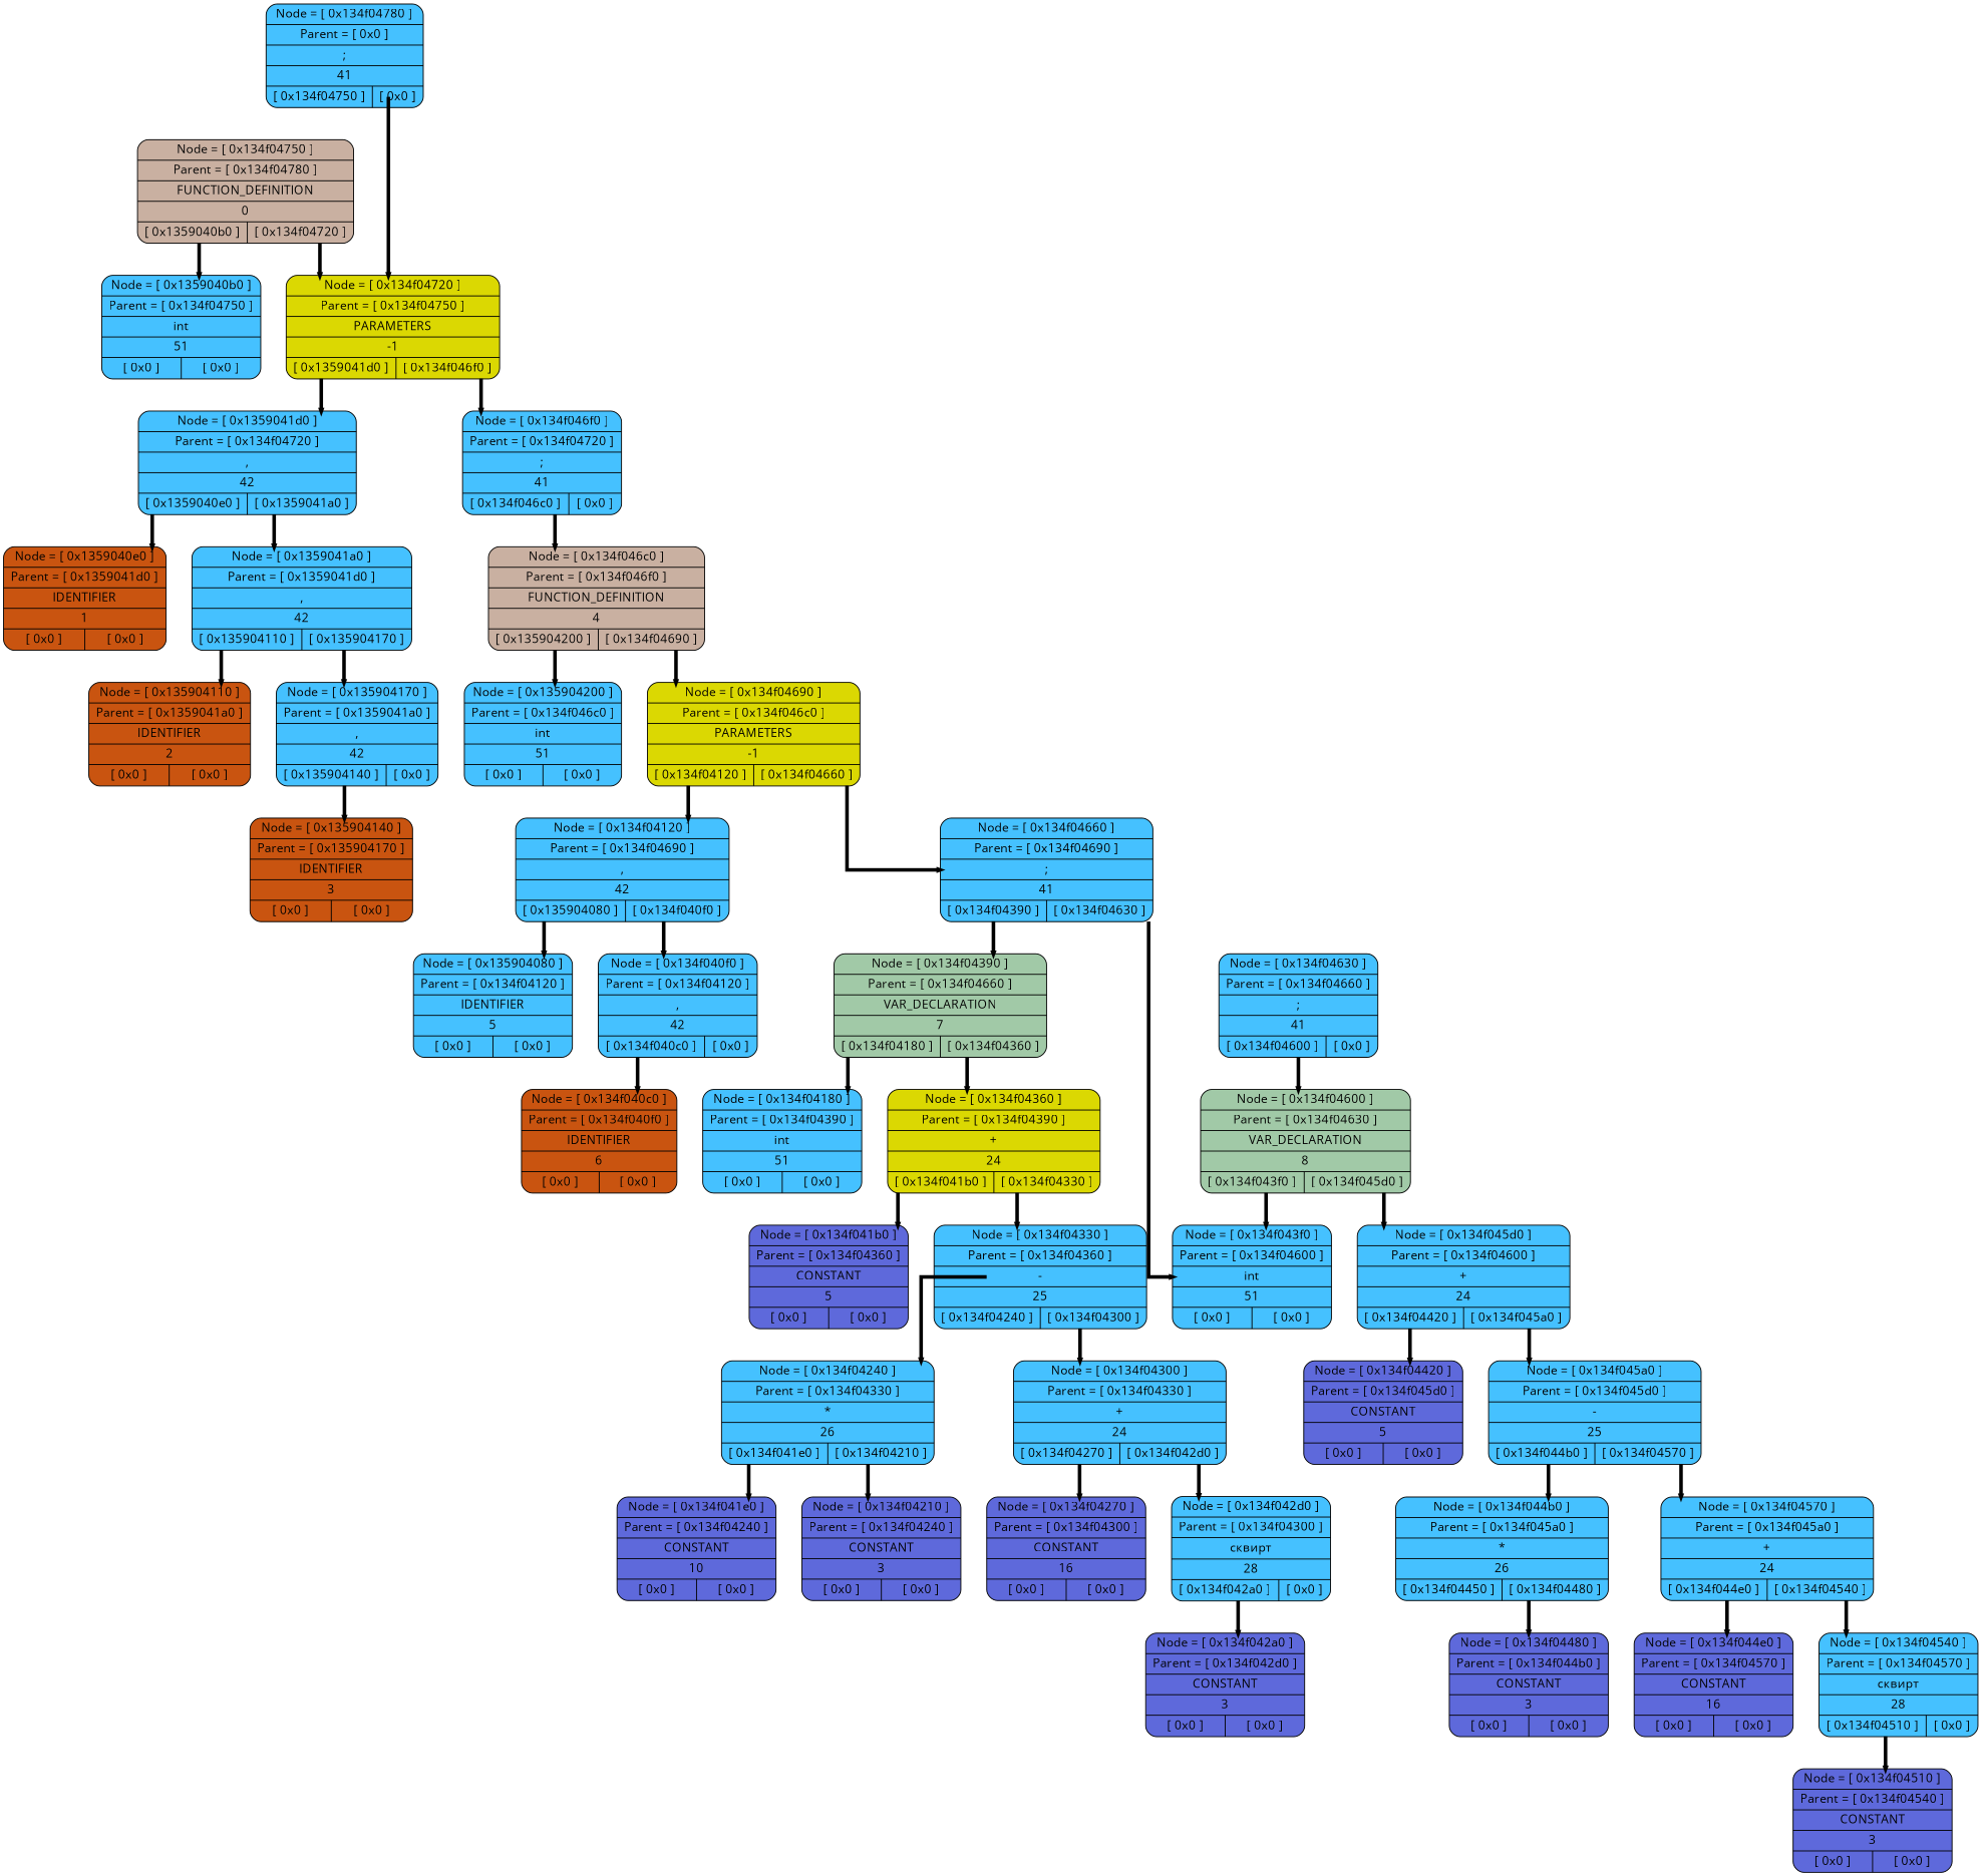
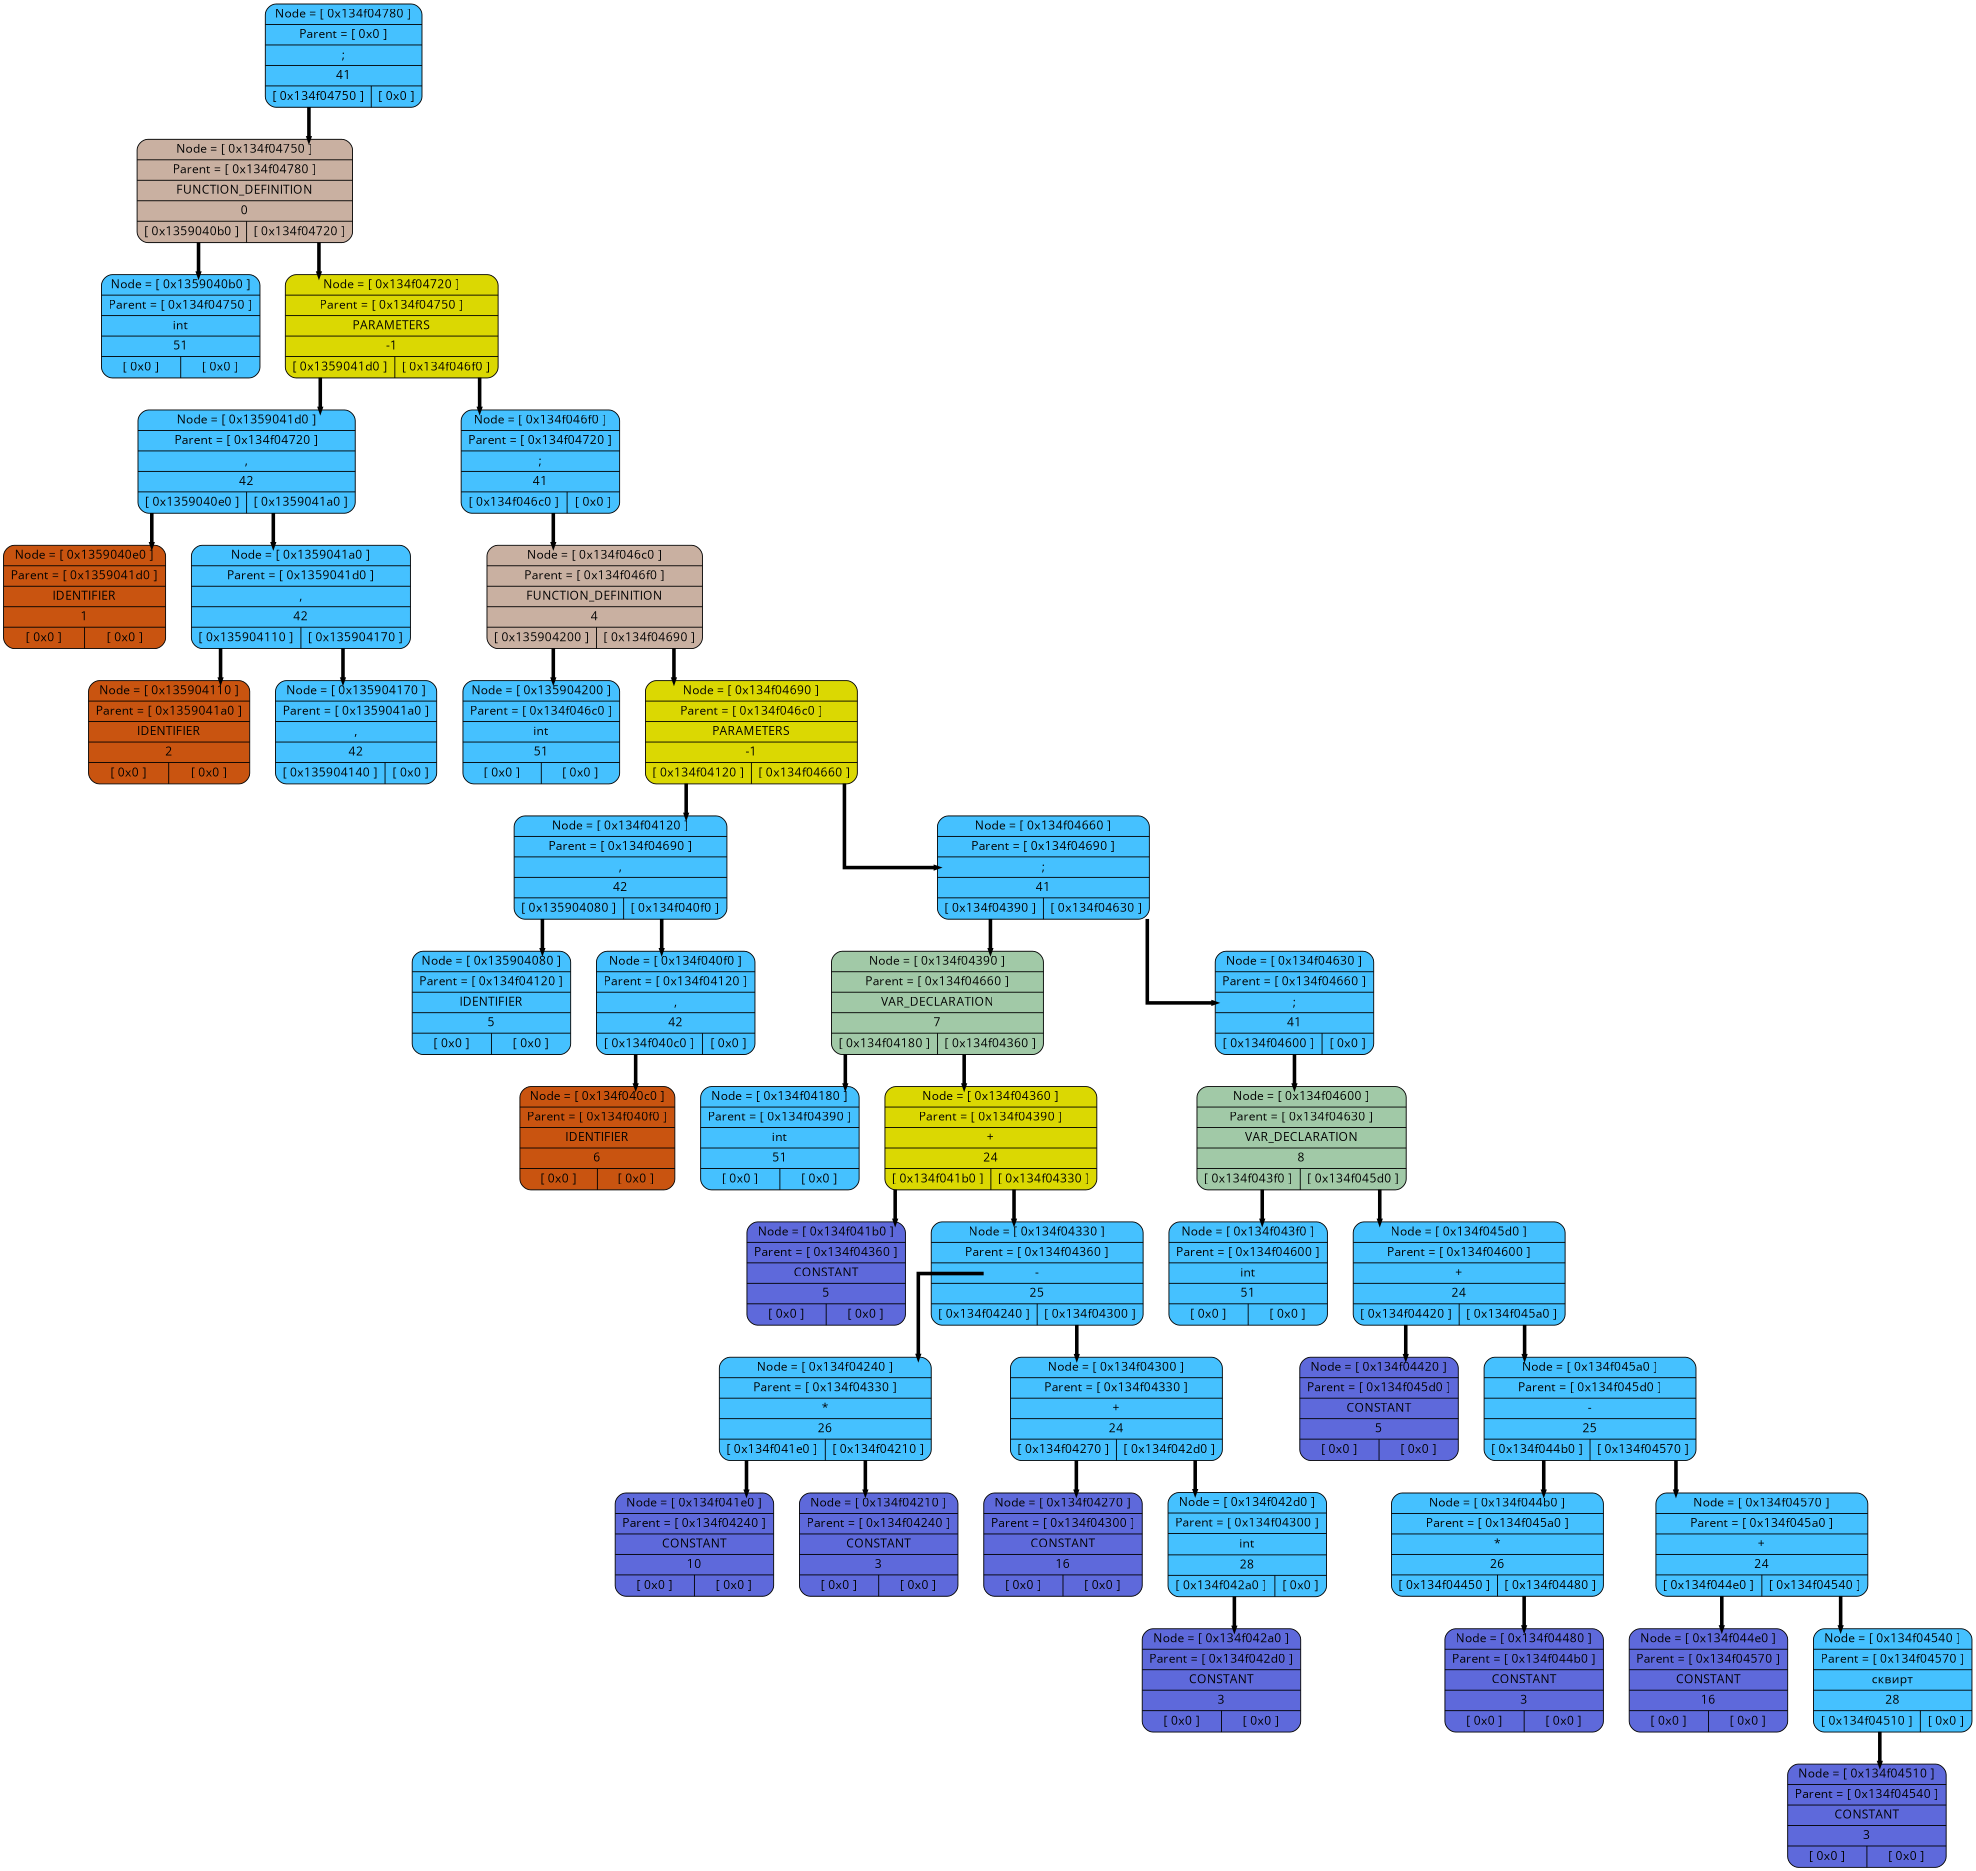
  digraph {
    fontname="Open Sans"
    nodesep=0.4
    rankdir=HR
    splines=ortho
    node [fillcolor="#45c1ff" fontname="Open Sans" shape=record style="filled, rounded"]
    edge [arrowsize=0.2 color=black fontname="Open Sans" penwidth=4 style=bold tailport=l weight=10]
    n1 [label=" {Node = [ 0x134f04780 ] | Parent = [ 0x0 ] | ; | 41| { <l> [ 0x134f04750 ] | <r> [ 0x0 ]}}"]
    n2 [fillcolor="#c9b0a1" label=" {Node = [ 0x134f04750 ] | Parent = [ 0x134f04780 ] | FUNCTION_DEFINITION | 0 | { <l> [ 0x1359040b0 ] | <r> [ 0x134f04720 ]}}"]
    n3 [label=" {Node = [ 0x1359040b0 ] | Parent = [ 0x134f04750 ] | int | 51| { <l> [ 0x0 ] | <r> [ 0x0 ]}}"]
    n4 [fillcolor="#dbd802" label=" {Node = [ 0x134f04720 ] | Parent = [ 0x134f04750 ] | PARAMETERS | -1 | { <l> [ 0x1359041d0 ] | <r> [ 0x134f046f0 ]}}"]
    n5 [label=" {Node = [ 0x1359041d0 ] | Parent = [ 0x134f04720 ] | , | 42| { <l> [ 0x1359040e0 ] | <r> [ 0x1359041a0 ]}}"]
    n6 [label=" {Node = [ 0x134f046f0 ] | Parent = [ 0x134f04720 ] | ; | 41| { <l> [ 0x134f046c0 ] | <r> [ 0x0 ]}}"]
    n7 [fillcolor="#c95410" label=" {Node = [ 0x1359040e0 ] | Parent = [ 0x1359041d0 ] | IDENTIFIER | 1 | { <l> [ 0x0 ] | <r> [ 0x0 ]}}"]
    n8 [label=" {Node = [ 0x1359041a0 ] | Parent = [ 0x1359041d0 ] | , | 42| { <l> [ 0x135904110 ] | <r> [ 0x135904170 ]}}"]
    n9 [fillcolor="#c9b0a1" label=" {Node = [ 0x134f046c0 ] | Parent = [ 0x134f046f0 ] | FUNCTION_DEFINITION | 4 | { <l> [ 0x135904200 ] | <r> [ 0x134f04690 ]}}"]
    n10 [fillcolor="#c95410" label=" {Node = [ 0x135904110 ] | Parent = [ 0x1359041a0 ] | IDENTIFIER | 2 | { <l> [ 0x0 ] | <r> [ 0x0 ]}}"]
    n11 [label=" {Node = [ 0x135904170 ] | Parent = [ 0x1359041a0 ] | , | 42| { <l> [ 0x135904140 ] | <r> [ 0x0 ]}}"]
-   n12 [fillcolor="#c95410" label=" {Node = [ 0x135904140 ] | Parent = [ 0x135904170 ] | IDENTIFIER | 3 | { <l> [ 0x0 ] | <r> [ 0x0 ]}}"]
    n13 [label=" {Node = [ 0x135904200 ] | Parent = [ 0x134f046c0 ] | int | 51| { <l> [ 0x0 ] | <r> [ 0x0 ]}}"]
    n14 [fillcolor="#dbd802" label=" {Node = [ 0x134f04690 ] | Parent = [ 0x134f046c0 ] | PARAMETERS | -1 | { <l> [ 0x134f04120 ] | <r> [ 0x134f04660 ]}}"]
    n15 [label=" {Node = [ 0x134f04120 ] | Parent = [ 0x134f04690 ] | , | 42| { <l> [ 0x135904080 ] | <r> [ 0x134f040f0 ]}}"]
    n16 [label=" {Node = [ 0x134f04660 ] | Parent = [ 0x134f04690 ] | ; | 41| { <l> [ 0x134f04390 ] | <r> [ 0x134f04630 ]}}"]
    n17 [label=" {Node = [ 0x135904080 ] | Parent = [ 0x134f04120 ] | IDENTIFIER | 5 | { <l> [ 0x0 ] | <r> [ 0x0 ]}}"]
    n18 [label=" {Node = [ 0x134f040f0 ] | Parent = [ 0x134f04120 ] | , | 42| { <l> [ 0x134f040c0 ] | <r> [ 0x0 ]}}"]
    n19 [fillcolor="#a1c9a7" label=" {Node = [ 0x134f04390 ] | Parent = [ 0x134f04660 ] | VAR_DECLARATION | 7 | { <l> [ 0x134f04180 ] | <r> [ 0x134f04360 ]}}"]
    n20 [label=" {Node = [ 0x134f04630 ] | Parent = [ 0x134f04660 ] | ; | 41| { <l> [ 0x134f04600 ] | <r> [ 0x0 ]}}"]
    n21 [fillcolor="#c95410" label=" {Node = [ 0x134f040c0 ] | Parent = [ 0x134f040f0 ] | IDENTIFIER | 6 | { <l> [ 0x0 ] | <r> [ 0x0 ]}}"]
    n22 [label=" {Node = [ 0x134f04180 ] | Parent = [ 0x134f04390 ] | int | 51| { <l> [ 0x0 ] | <r> [ 0x0 ]}}"]
    n23 [fillcolor="#dbd802" label=" {Node = [ 0x134f04360 ] | Parent = [ 0x134f04390 ] | + | 24| { <l> [ 0x134f041b0 ] | <r> [ 0x134f04330 ]}}"]
    n24 [fillcolor="#a1c9a7" label=" {Node = [ 0x134f04600 ] | Parent = [ 0x134f04630 ] | VAR_DECLARATION | 8 | { <l> [ 0x134f043f0 ] | <r> [ 0x134f045d0 ]}}"]
    n25 [fillcolor="#5e69db" label=" {Node = [ 0x134f041b0 ] | Parent = [ 0x134f04360 ] | CONSTANT | 5 | { <l> [ 0x0 ] | <r> [ 0x0 ]}}"]
    n26 [label=" {Node = [ 0x134f04330 ] | Parent = [ 0x134f04360 ] | - | 25| { <l> [ 0x134f04240 ] | <r> [ 0x134f04300 ]}}"]
    n27 [label=" {Node = [ 0x134f04240 ] | Parent = [ 0x134f04330 ] | * | 26| { <l> [ 0x134f041e0 ] | <r> [ 0x134f04210 ]}}"]
    n28 [label=" {Node = [ 0x134f04300 ] | Parent = [ 0x134f04330 ] | + | 24| { <l> [ 0x134f04270 ] | <r> [ 0x134f042d0 ]}}"]
    n29 [fillcolor="#5e69db" label=" {Node = [ 0x134f041e0 ] | Parent = [ 0x134f04240 ] | CONSTANT | 10 | { <l> [ 0x0 ] | <r> [ 0x0 ]}}"]
    n30 [fillcolor="#5e69db" label=" {Node = [ 0x134f04210 ] | Parent = [ 0x134f04240 ] | CONSTANT | 3 | { <l> [ 0x0 ] | <r> [ 0x0 ]}}"]
    n31 [fillcolor="#5e69db" label=" {Node = [ 0x134f04270 ] | Parent = [ 0x134f04300 ] | CONSTANT | 16 | { <l> [ 0x0 ] | <r> [ 0x0 ]}}"]
-   n32 [label=" {Node = [ 0x134f042d0 ] | Parent = [ 0x134f04300 ] | сквирт | 28| { <l> [ 0x134f042a0 ] | <r> [ 0x0 ]}}"]
+   n32 [label=" {Node = [ 0x134f042d0 ] | Parent = [ 0x134f04300 ] | int | 28| { <l> [ 0x134f042a0 ] | <r> [ 0x0 ]}}"]
    n33 [fillcolor="#5e69db" label=" {Node = [ 0x134f042a0 ] | Parent = [ 0x134f042d0 ] | CONSTANT | 3 | { <l> [ 0x0 ] | <r> [ 0x0 ]}}"]
    n34 [label=" {Node = [ 0x134f043f0 ] | Parent = [ 0x134f04600 ] | int | 51| { <l> [ 0x0 ] | <r> [ 0x0 ]}}"]
    n35 [label=" {Node = [ 0x134f045d0 ] | Parent = [ 0x134f04600 ] | + | 24| { <l> [ 0x134f04420 ] | <r> [ 0x134f045a0 ]}}"]
    n36 [fillcolor="#5e69db" label=" {Node = [ 0x134f04420 ] | Parent = [ 0x134f045d0 ] | CONSTANT | 5 | { <l> [ 0x0 ] | <r> [ 0x0 ]}}"]
    n37 [label=" {Node = [ 0x134f045a0 ] | Parent = [ 0x134f045d0 ] | - | 25| { <l> [ 0x134f044b0 ] | <r> [ 0x134f04570 ]}}"]
    n38 [label=" {Node = [ 0x134f044b0 ] | Parent = [ 0x134f045a0 ] | * | 26| { <l> [ 0x134f04450 ] | <r> [ 0x134f04480 ]}}"]
    n39 [label=" {Node = [ 0x134f04570 ] | Parent = [ 0x134f045a0 ] | + | 24| { <l> [ 0x134f044e0 ] | <r> [ 0x134f04540 ]}}"]
    n40 [fillcolor="#5e69db" label=" {Node = [ 0x134f04480 ] | Parent = [ 0x134f044b0 ] | CONSTANT | 3 | { <l> [ 0x0 ] | <r> [ 0x0 ]}}"]
    n41 [fillcolor="#5e69db" label=" {Node = [ 0x134f044e0 ] | Parent = [ 0x134f04570 ] | CONSTANT | 16 | { <l> [ 0x0 ] | <r> [ 0x0 ]}}"]
    n42 [label=" {Node = [ 0x134f04540 ] | Parent = [ 0x134f04570 ] | сквирт | 28| { <l> [ 0x134f04510 ] | <r> [ 0x0 ]}}"]
    n43 [fillcolor="#5e69db" label=" {Node = [ 0x134f04510 ] | Parent = [ 0x134f04540 ] | CONSTANT | 3 | { <l> [ 0x0 ] | <r> [ 0x0 ]}}"]
-   n1 -> n4
+   n1 -> n2
    n2 -> n3
    n2 -> n4 [tailport=r]
    n4 -> n5
    n4 -> n6 [tailport=r]
    n5 -> n7
    n5 -> n8 [tailport=r]
    n6 -> n9
    n8 -> n10
    n8 -> n11 [tailport=r]
    n9 -> n13
    n9 -> n14 [tailport=r]
-   n11 -> n12
    n14 -> n15
    n14 -> n16 [tailport=r]
    n15 -> n17
    n15 -> n18 [tailport=r]
    n16 -> n19
-   n16 -> n34 [tailport=r]
+   n16 -> n20 [tailport=r]
    n18 -> n21
    n19 -> n22
    n19 -> n23 [tailport=r]
    n20 -> n24
    n23 -> n25
    n23 -> n26 [tailport=r]
    n24 -> n34
    n24 -> n35 [tailport=r]
    n26 -> n27
    n26 -> n28 [tailport=r]
    n27 -> n29
    n27 -> n30 [tailport=r]
    n28 -> n31
    n28 -> n32 [tailport=r]
    n32 -> n33
    n35 -> n36
    n35 -> n37 [tailport=r]
    n37 -> n38
    n37 -> n39 [tailport=r]
    n38 -> n40 [tailport=r]
    n39 -> n41
    n39 -> n42 [tailport=r]
    n42 -> n43
  }
